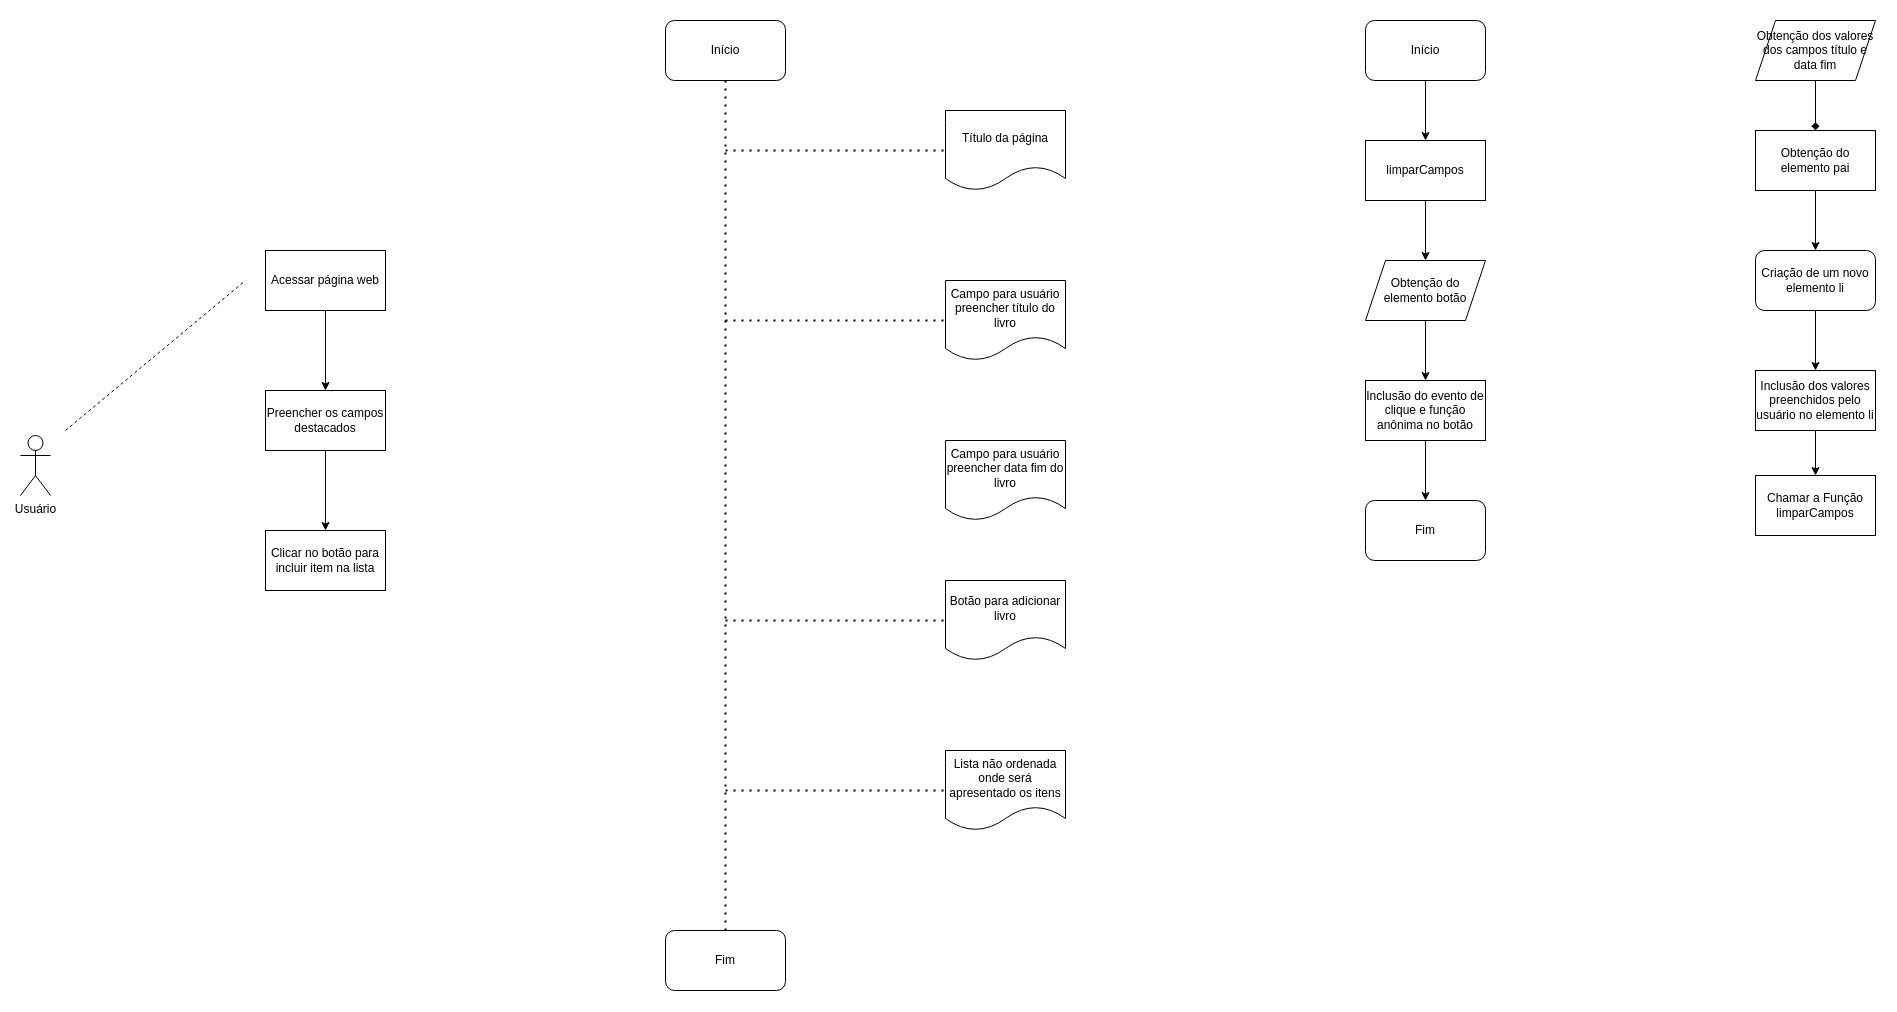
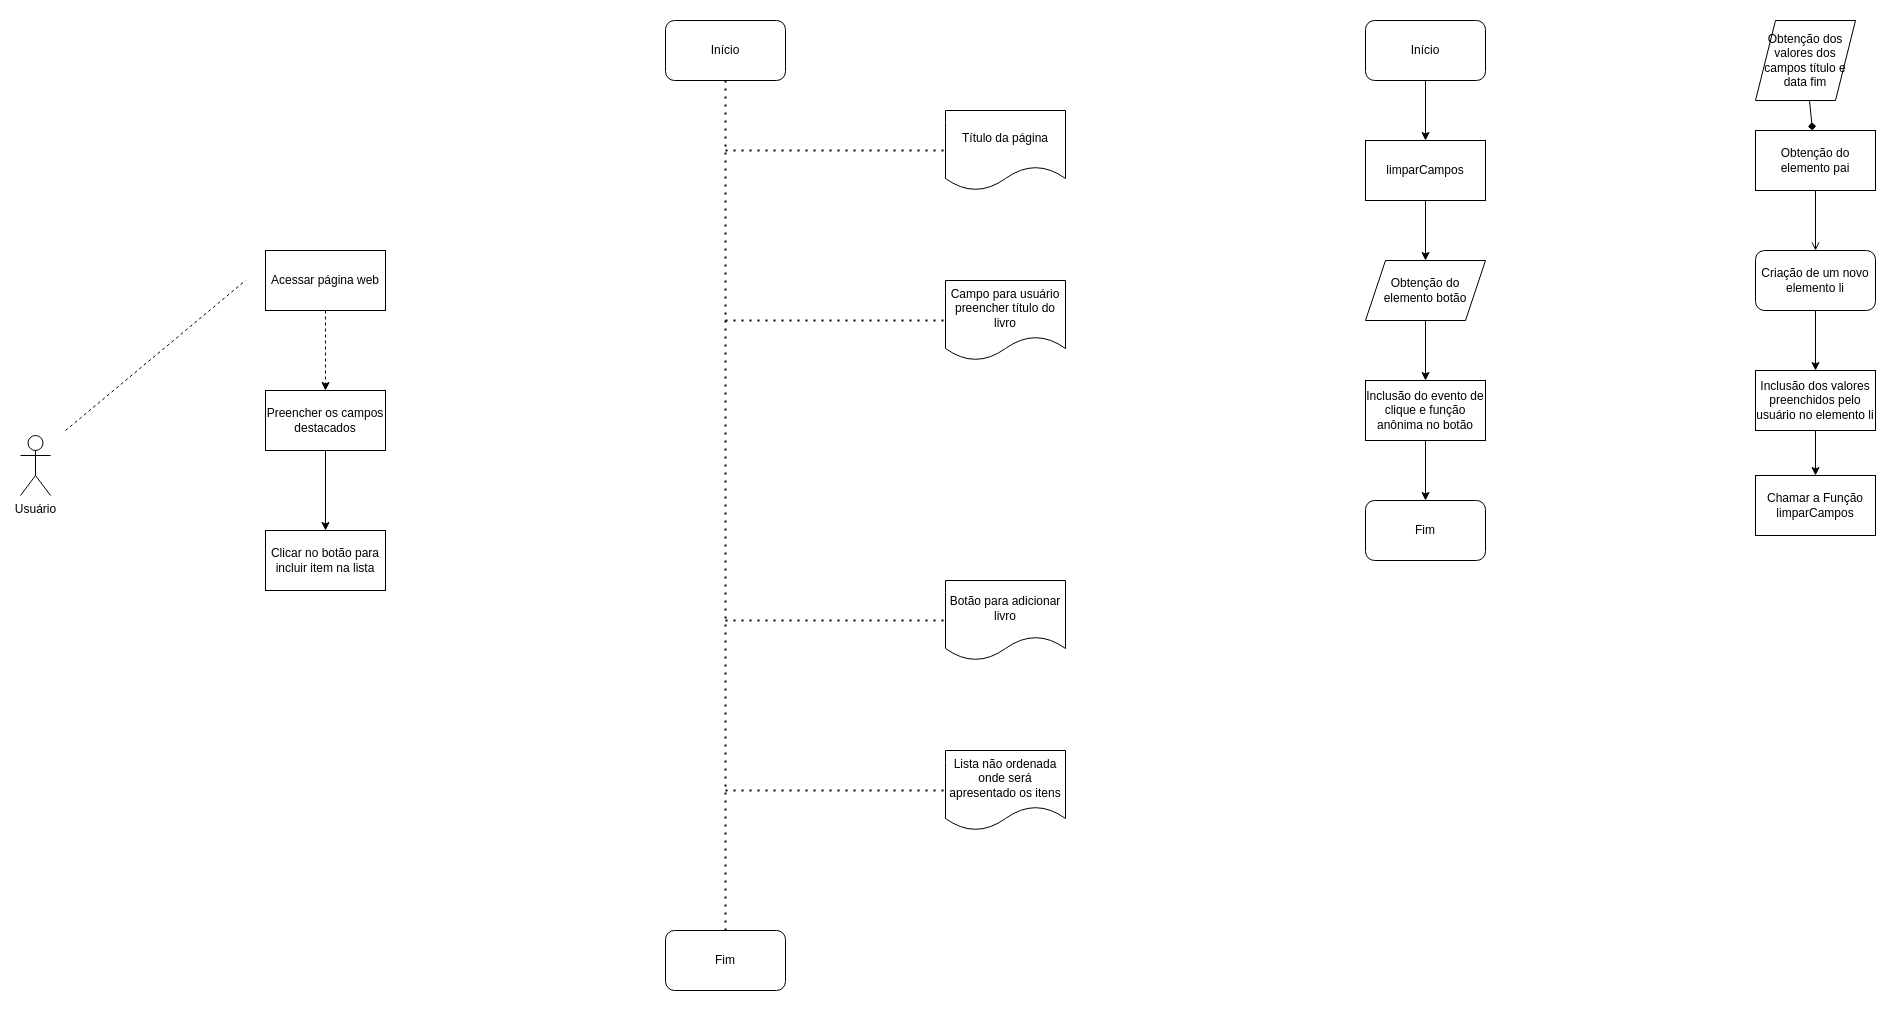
  <mxCell id="0" />
  <mxCell id="1" parent="0" />
  <mxCell id="2" value="Usuário" style="shape=umlActor;verticalLabelPosition=bottom;verticalAlign=top;html=1;outlineConnect=0;" vertex="1" parent="1"><mxGeometry x="20" y="435" width="30" height="60" as="geometry" /></mxCell>
- <mxCell id="3" value="" style="edgeStyle=none;html=1;" edge="1" parent="1" source="4" target="6"><mxGeometry relative="1" as="geometry" /></mxCell>
+ <mxCell id="3" value="" style="edgeStyle=none;html=1;dashed=1;" edge="1" parent="1" source="4" target="6"><mxGeometry relative="1" as="geometry" /></mxCell>
  <mxCell id="4" value="Acessar página web" style="rounded=0;whiteSpace=wrap;html=1;" vertex="1" parent="1"><mxGeometry x="265" y="250" width="120" height="60" as="geometry" /></mxCell>
  <mxCell id="5" value="" style="edgeStyle=none;html=1;" edge="1" parent="1" source="6" target="7"><mxGeometry relative="1" as="geometry" /></mxCell>
  <mxCell id="6" value="Preencher os campos destacados" style="rounded=0;whiteSpace=wrap;html=1;" vertex="1" parent="1"><mxGeometry x="265" y="390" width="120" height="60" as="geometry" /></mxCell>
  <mxCell id="7" value="Clicar no botão para incluir item na lista" style="rounded=0;whiteSpace=wrap;html=1;" vertex="1" parent="1"><mxGeometry x="265" y="530" width="120" height="60" as="geometry" /></mxCell>
  <mxCell id="8" value="Início" style="rounded=1;whiteSpace=wrap;html=1;" vertex="1" parent="1"><mxGeometry x="665" y="20" width="120" height="60" as="geometry" /></mxCell>
  <mxCell id="9" value="" style="endArrow=none;dashed=1;html=1;dashPattern=1 3;strokeWidth=2;entryX=0.5;entryY=1;entryDx=0;entryDy=0;exitX=0.5;exitY=0;exitDx=0;exitDy=0;" edge="1" parent="1" source="10" target="8"><mxGeometry width="50" height="50" relative="1" as="geometry"><mxPoint x="715" y="930" as="sourcePoint" /><mxPoint x="715" y="130" as="targetPoint" /><Array as="points"><mxPoint x="725" y="890" /></Array></mxGeometry></mxCell>
  <mxCell id="10" value="Fim" style="rounded=1;whiteSpace=wrap;html=1;" vertex="1" parent="1"><mxGeometry x="665" y="930" width="120" height="60" as="geometry" /></mxCell>
  <mxCell id="11" value="" style="endArrow=none;dashed=1;html=1;dashPattern=1 3;strokeWidth=2;" edge="1" parent="1"><mxGeometry width="50" height="50" relative="1" as="geometry"><mxPoint x="725" y="150" as="sourcePoint" /><mxPoint x="945" y="150" as="targetPoint" /></mxGeometry></mxCell>
  <mxCell id="12" value="Título da página" style="shape=document;whiteSpace=wrap;html=1;boundedLbl=1;" vertex="1" parent="1"><mxGeometry x="945" y="110" width="120" height="80" as="geometry" /></mxCell>
  <mxCell id="13" value="" style="endArrow=none;dashed=1;html=1;dashPattern=1 3;strokeWidth=2;entryX=0;entryY=0.5;entryDx=0;entryDy=0;" edge="1" parent="1" target="14"><mxGeometry width="50" height="50" relative="1" as="geometry"><mxPoint x="725" y="320" as="sourcePoint" /><mxPoint x="935" y="320" as="targetPoint" /></mxGeometry></mxCell>
  <mxCell id="14" value="Campo para usuário preencher título do livro" style="shape=document;whiteSpace=wrap;html=1;boundedLbl=1;" vertex="1" parent="1"><mxGeometry x="945" y="280" width="120" height="80" as="geometry" /></mxCell>
- <mxCell id="15" value="Campo para usuário preencher data fim do livro" style="shape=document;whiteSpace=wrap;html=1;boundedLbl=1;" vertex="1" parent="1"><mxGeometry x="945" y="440" width="120" height="80" as="geometry" /></mxCell>
  <mxCell id="16" value="" style="endArrow=none;dashed=1;html=1;dashPattern=1 3;strokeWidth=2;entryX=0;entryY=0.5;entryDx=0;entryDy=0;" edge="1" parent="1" target="17"><mxGeometry width="50" height="50" relative="1" as="geometry"><mxPoint x="725" y="620" as="sourcePoint" /><mxPoint x="935" y="620" as="targetPoint" /></mxGeometry></mxCell>
  <mxCell id="17" value="Botão para adicionar livro" style="shape=document;whiteSpace=wrap;html=1;boundedLbl=1;" vertex="1" parent="1"><mxGeometry x="945" y="580" width="120" height="80" as="geometry" /></mxCell>
  <mxCell id="18" value="" style="endArrow=none;dashed=1;html=1;dashPattern=1 3;strokeWidth=2;entryX=0;entryY=0.5;entryDx=0;entryDy=0;" edge="1" parent="1" target="19"><mxGeometry width="50" height="50" relative="1" as="geometry"><mxPoint x="725" y="790" as="sourcePoint" /><mxPoint x="935" y="790" as="targetPoint" /></mxGeometry></mxCell>
  <mxCell id="19" value="Lista não ordenada onde será apresentado os itens" style="shape=document;whiteSpace=wrap;html=1;boundedLbl=1;" vertex="1" parent="1"><mxGeometry x="945" y="750" width="120" height="80" as="geometry" /></mxCell>
  <mxCell id="20" value="" style="edgeStyle=none;html=1;" edge="1" parent="1" source="21" target="23"><mxGeometry relative="1" as="geometry" /></mxCell>
  <mxCell id="21" value="Início" style="rounded=1;whiteSpace=wrap;html=1;" vertex="1" parent="1"><mxGeometry x="1365" y="20" width="120" height="60" as="geometry" /></mxCell>
  <mxCell id="22" value="" style="edgeStyle=none;html=1;" edge="1" parent="1" source="23"><mxGeometry relative="1" as="geometry"><mxPoint x="1425" y="260" as="targetPoint" /></mxGeometry></mxCell>
  <mxCell id="23" value="limparCampos" style="rounded=0;whiteSpace=wrap;html=1;" vertex="1" parent="1"><mxGeometry x="1365" y="140" width="120" height="60" as="geometry" /></mxCell>
  <mxCell id="24" value="" style="edgeStyle=none;html=1;" edge="1" parent="1" target="26"><mxGeometry relative="1" as="geometry"><mxPoint x="1425" y="320" as="sourcePoint" /></mxGeometry></mxCell>
  <mxCell id="25" value="" style="edgeStyle=none;html=1;" edge="1" parent="1" source="26" target="27"><mxGeometry relative="1" as="geometry" /></mxCell>
  <mxCell id="26" value="Inclusão do evento de clique e função anônima no botão" style="rounded=0;whiteSpace=wrap;html=1;" vertex="1" parent="1"><mxGeometry x="1365" y="380" width="120" height="60" as="geometry" /></mxCell>
  <mxCell id="27" value="Fim" style="rounded=1;whiteSpace=wrap;html=1;" vertex="1" parent="1"><mxGeometry x="1365" y="500" width="120" height="60" as="geometry" /></mxCell>
  <mxCell id="28" value="Obtenção do elemento botão" style="shape=parallelogram;perimeter=parallelogramPerimeter;whiteSpace=wrap;html=1;fixedSize=1;" vertex="1" parent="1"><mxGeometry x="1365" y="260" width="120" height="60" as="geometry" /></mxCell>
  <mxCell id="29" value="" style="edgeStyle=none;html=1;endArrow=diamond;" edge="1" parent="1" source="30" target="32"><mxGeometry relative="1" as="geometry" /></mxCell>
- <mxCell id="30" value="Obtenção dos valores dos campos título e data fim" style="shape=parallelogram;perimeter=parallelogramPerimeter;whiteSpace=wrap;html=1;fixedSize=1;" vertex="1" parent="1"><mxGeometry x="1755" y="20" width="120" height="60" as="geometry" /></mxCell>
- <mxCell id="31" value="" style="edgeStyle=none;html=1;" edge="1" parent="1" source="32" target="34"><mxGeometry relative="1" as="geometry" /></mxCell>
+ <mxCell id="30" value="Obtenção dos valores dos campos título e data fim" style="shape=parallelogram;perimeter=parallelogramPerimeter;whiteSpace=wrap;html=1;fixedSize=1;" vertex="1" parent="1"><mxGeometry x="1755" y="20" width="100" height="80" as="geometry" /></mxCell>
+ <mxCell id="31" value="" style="edgeStyle=none;html=1;endArrow=open;" edge="1" parent="1" source="32" target="34"><mxGeometry relative="1" as="geometry" /></mxCell>
  <mxCell id="32" value="Obtenção do elemento pai" style="whiteSpace=wrap;html=1;" vertex="1" parent="1"><mxGeometry x="1755" y="130" width="120" height="60" as="geometry" /></mxCell>
  <mxCell id="33" value="" style="edgeStyle=none;html=1;" edge="1" parent="1" source="34" target="36"><mxGeometry relative="1" as="geometry" /></mxCell>
  <mxCell id="34" value="Criação de um novo elemento li" style="whiteSpace=wrap;html=1;rounded=1;" vertex="1" parent="1"><mxGeometry x="1755" y="250" width="120" height="60" as="geometry" /></mxCell>
  <mxCell id="35" value="" style="edgeStyle=none;html=1;" edge="1" parent="1" source="36" target="37"><mxGeometry relative="1" as="geometry" /></mxCell>
  <mxCell id="36" value="Inclusão dos valores preenchidos pelo usuário no elemento li" style="rounded=0;whiteSpace=wrap;html=1;" vertex="1" parent="1"><mxGeometry x="1755" y="370" width="120" height="60" as="geometry" /></mxCell>
  <mxCell id="37" value="Chamar a Função limparCampos" style="rounded=0;whiteSpace=wrap;html=1;" vertex="1" parent="1"><mxGeometry x="1755" y="475" width="120" height="60" as="geometry" /></mxCell>
  <mxCell id="38" value="" style="endArrow=none;dashed=1;html=1;" edge="1" parent="1"><mxGeometry width="50" height="50" relative="1" as="geometry"><mxPoint x="65" y="430" as="sourcePoint" /><mxPoint x="245" y="280" as="targetPoint" /></mxGeometry></mxCell>
